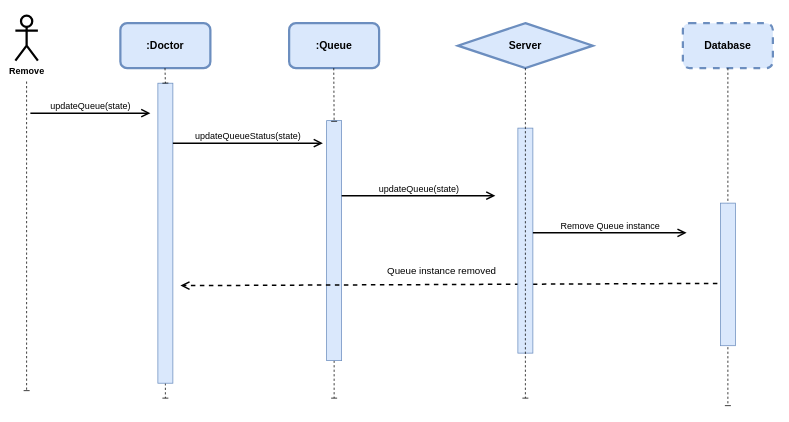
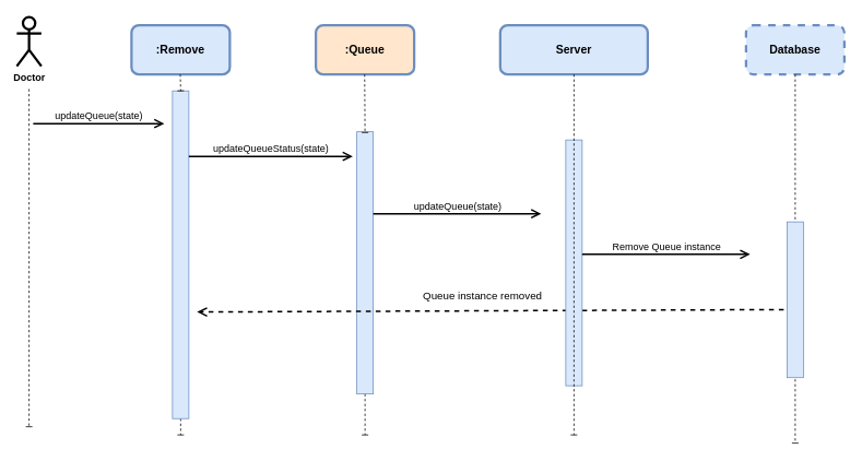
  <mxCell id="0" />
  <mxCell id="1" parent="0" />
- <mxCell id="2" value="&lt;b&gt;Remove&lt;/b&gt;" style="shape=umlActor;verticalLabelPosition=bottom;verticalAlign=top;html=1;outlineConnect=0;strokeWidth=3;rounded=1;" parent="1" vertex="1"><mxGeometry x="20" y="20" width="30" height="60" as="geometry" /></mxCell>
+ <mxCell id="2" value="&lt;b&gt;Doctor&lt;/b&gt;" style="shape=umlActor;verticalLabelPosition=bottom;verticalAlign=top;html=1;outlineConnect=0;strokeWidth=3;rounded=1;" parent="1" vertex="1"><mxGeometry x="20" y="20" width="30" height="60" as="geometry" /></mxCell>
  <mxCell id="3" value="" style="edgeStyle=none;html=1;dashed=1;strokeWidth=1;endArrow=baseDash;endFill=0;" parent="1" edge="1"><mxGeometry relative="1" as="geometry"><mxPoint x="34.97" y="107.85" as="sourcePoint" /><mxPoint x="35" y="520" as="targetPoint" /></mxGeometry></mxCell>
- <mxCell id="4" value="&lt;span style=&quot;font-size: 14px;&quot;&gt;&lt;b&gt;:Doctor&lt;/b&gt;&lt;/span&gt;" style="rounded=1;whiteSpace=wrap;html=1;strokeWidth=3;fillColor=#dae8fc;strokeColor=#6c8ebf;" parent="1" vertex="1"><mxGeometry x="160" y="30" width="120" height="60" as="geometry" /></mxCell>
+ <mxCell id="4" value="&lt;span style=&quot;font-size: 14px;&quot;&gt;&lt;b&gt;:Remove&lt;/b&gt;&lt;/span&gt;" style="rounded=1;whiteSpace=wrap;html=1;strokeWidth=3;fillColor=#dae8fc;strokeColor=#6c8ebf;" parent="1" vertex="1"><mxGeometry x="160" y="30" width="120" height="60" as="geometry" /></mxCell>
  <mxCell id="5" value="" style="edgeStyle=none;html=1;dashed=1;strokeWidth=1;endArrow=baseDash;endFill=0;startArrow=none;" parent="1" source="6" edge="1"><mxGeometry relative="1" as="geometry"><mxPoint x="219.5" y="90.11" as="sourcePoint" /><mxPoint x="220" y="530" as="targetPoint" /></mxGeometry></mxCell>
  <mxCell id="6" value="" style="html=1;points=[];perimeter=orthogonalPerimeter;fontSize=12;fillColor=#dae8fc;strokeColor=#6c8ebf;" parent="1" vertex="1"><mxGeometry x="210" y="110.11" width="20" height="400" as="geometry" /></mxCell>
  <mxCell id="7" value="" style="edgeStyle=none;html=1;dashed=1;strokeWidth=1;endArrow=baseDash;endFill=0;startArrow=none;" parent="1" edge="1"><mxGeometry relative="1" as="geometry"><mxPoint x="219.5" y="90" as="sourcePoint" /><mxPoint x="220" y="110" as="targetPoint" /></mxGeometry></mxCell>
  <mxCell id="8" value="&lt;font style=&quot;font-size: 12px;&quot;&gt;updateQueue(state)&lt;/font&gt;" style="endArrow=open;startArrow=none;endFill=0;startFill=0;endSize=8;html=1;verticalAlign=bottom;labelBackgroundColor=none;strokeWidth=2;" parent="1" edge="1"><mxGeometry width="160" relative="1" as="geometry"><mxPoint x="40" y="150" as="sourcePoint" /><mxPoint x="200" y="150" as="targetPoint" /></mxGeometry></mxCell>
- <mxCell id="9" value="&lt;span style=&quot;font-size: 14px;&quot;&gt;&lt;b&gt;:Queue&lt;/b&gt;&lt;/span&gt;" style="rounded=1;whiteSpace=wrap;html=1;strokeWidth=3;fillColor=#dae8fc;strokeColor=#6c8ebf;" parent="1" vertex="1"><mxGeometry x="385" y="30" width="120" height="60" as="geometry" /></mxCell>
+ <mxCell id="9" value="&lt;span style=&quot;font-size: 14px;&quot;&gt;&lt;b&gt;:Queue&lt;/b&gt;&lt;/span&gt;" style="rounded=1;whiteSpace=wrap;html=1;strokeWidth=3;fillColor=#ffe6cc;strokeColor=#6c8ebf;" parent="1" vertex="1"><mxGeometry x="385" y="30" width="120" height="60" as="geometry" /></mxCell>
  <mxCell id="10" value="" style="edgeStyle=none;html=1;dashed=1;strokeWidth=1;endArrow=baseDash;endFill=0;startArrow=none;" parent="1" source="11" edge="1"><mxGeometry relative="1" as="geometry"><mxPoint x="444.5" y="90.11" as="sourcePoint" /><mxPoint x="445" y="530" as="targetPoint" /></mxGeometry></mxCell>
  <mxCell id="11" value="" style="html=1;points=[];perimeter=orthogonalPerimeter;fontSize=12;fillColor=#dae8fc;strokeColor=#6c8ebf;" parent="1" vertex="1"><mxGeometry x="435" y="160" width="20" height="320" as="geometry" /></mxCell>
  <mxCell id="12" value="" style="edgeStyle=none;html=1;dashed=1;strokeWidth=1;endArrow=baseDash;endFill=0;startArrow=none;entryX=0.5;entryY=0.003;entryDx=0;entryDy=0;entryPerimeter=0;" parent="1" target="11" edge="1"><mxGeometry relative="1" as="geometry"><mxPoint x="444.5" y="90" as="sourcePoint" /><mxPoint x="445" y="110" as="targetPoint" /></mxGeometry></mxCell>
  <mxCell id="13" value="&lt;font style=&quot;font-size: 12px;&quot;&gt;updateQueueStatus(state)&lt;/font&gt;" style="endArrow=open;startArrow=none;endFill=0;startFill=0;endSize=8;html=1;verticalAlign=bottom;labelBackgroundColor=none;strokeWidth=2;" parent="1" edge="1"><mxGeometry width="160" relative="1" as="geometry"><mxPoint x="230" y="190" as="sourcePoint" /><mxPoint x="430" y="190" as="targetPoint" /></mxGeometry></mxCell>
  <mxCell id="14" value="&lt;span style=&quot;font-size: 14px;&quot;&gt;&lt;b&gt;Database&lt;/b&gt;&lt;/span&gt;" style="rounded=1;whiteSpace=wrap;html=1;strokeWidth=3;fillColor=#dae8fc;strokeColor=#6c8ebf;dashed=1;" parent="1" vertex="1"><mxGeometry x="910" y="30" width="120" height="60" as="geometry" /></mxCell>
  <mxCell id="15" value="" style="edgeStyle=none;html=1;dashed=1;strokeWidth=1;endArrow=baseDash;endFill=0;startArrow=none;exitX=0.5;exitY=1;exitDx=0;exitDy=0;" parent="1" source="14" edge="1"><mxGeometry relative="1" as="geometry"><mxPoint x="687.25" y="100" as="sourcePoint" /><mxPoint x="970" y="540" as="targetPoint" /></mxGeometry></mxCell>
  <mxCell id="16" value="" style="html=1;points=[];perimeter=orthogonalPerimeter;fontSize=12;fillColor=#dae8fc;strokeColor=#6c8ebf;" parent="1" vertex="1"><mxGeometry x="960" y="270" width="20" height="190.11" as="geometry" /></mxCell>
  <mxCell id="17" value="&lt;font style=&quot;font-size: 12px;&quot;&gt;updateQueue(state)&lt;/font&gt;" style="endArrow=open;startArrow=none;endFill=0;startFill=0;endSize=8;html=1;verticalAlign=bottom;labelBackgroundColor=none;strokeWidth=2;" parent="1" edge="1"><mxGeometry width="160" relative="1" as="geometry"><mxPoint x="455" y="260" as="sourcePoint" /><mxPoint x="660" y="260" as="targetPoint" /></mxGeometry></mxCell>
  <mxCell id="18" value="Queue instance removed&amp;nbsp;" style="endArrow=open;startArrow=none;endFill=0;startFill=0;endSize=8;html=1;verticalAlign=bottom;dashed=1;labelBackgroundColor=none;strokeWidth=2;fontSize=13;exitX=-0.2;exitY=0.563;exitDx=0;exitDy=0;exitPerimeter=0;" parent="1" source="16" edge="1"><mxGeometry x="0.023" y="-8" width="160" relative="1" as="geometry"><mxPoint x="680" y="370" as="sourcePoint" /><mxPoint x="240" y="380" as="targetPoint" /><mxPoint as="offset" /></mxGeometry></mxCell>
  <mxCell id="19" value="" style="html=1;points=[];perimeter=orthogonalPerimeter;fontSize=12;fillColor=#dae8fc;strokeColor=#6c8ebf;" parent="1" vertex="1"><mxGeometry x="690" y="170" width="20" height="300" as="geometry" /></mxCell>
- <mxCell id="20" value="&lt;span style=&quot;font-size: 14px;&quot;&gt;&lt;b&gt;Server&lt;/b&gt;&lt;/span&gt;" style="rhombus;whiteSpace=wrap;html=1;strokeWidth=3;fillColor=#dae8fc;strokeColor=#6c8ebf;" parent="1" vertex="1"><mxGeometry x="610" y="30" width="180" height="60" as="geometry" /></mxCell>
+ <mxCell id="20" value="&lt;span style=&quot;font-size: 14px;&quot;&gt;&lt;b&gt;Server&lt;/b&gt;&lt;/span&gt;" style="rounded=1;whiteSpace=wrap;html=1;strokeWidth=3;fillColor=#dae8fc;strokeColor=#6c8ebf;" parent="1" vertex="1"><mxGeometry x="610" y="30" width="180" height="60" as="geometry" /></mxCell>
  <mxCell id="21" value="" style="edgeStyle=none;html=1;dashed=1;strokeWidth=1;endArrow=baseDash;endFill=0;startArrow=none;exitX=0.5;exitY=1;exitDx=0;exitDy=0;" parent="1" source="20" edge="1"><mxGeometry relative="1" as="geometry"><mxPoint x="530" y="130" as="sourcePoint" /><mxPoint x="700" y="530" as="targetPoint" /></mxGeometry></mxCell>
  <mxCell id="22" value="&lt;font style=&quot;font-size: 12px;&quot;&gt;Remove Queue instance&lt;/font&gt;" style="endArrow=open;startArrow=none;endFill=0;startFill=0;endSize=8;html=1;verticalAlign=bottom;labelBackgroundColor=none;strokeWidth=2;" parent="1" edge="1"><mxGeometry width="160" relative="1" as="geometry"><mxPoint x="710" y="309.61" as="sourcePoint" /><mxPoint x="915" y="309.61" as="targetPoint" /></mxGeometry></mxCell>
